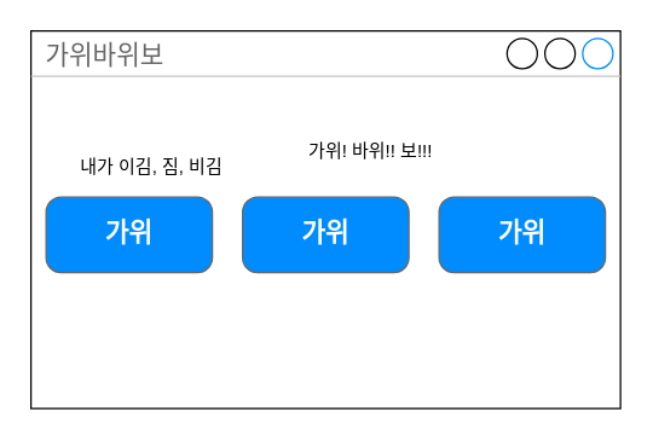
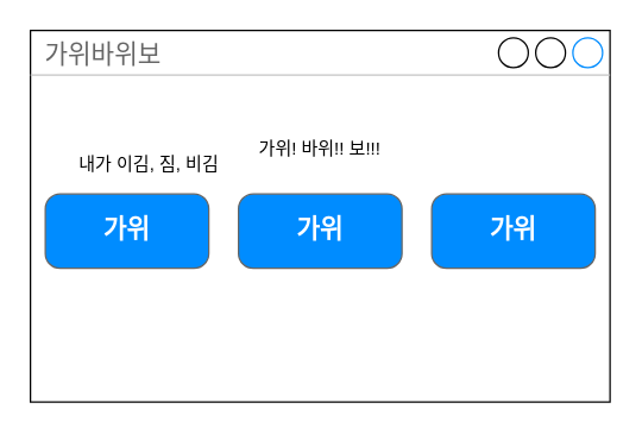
  <mxCell id="0" />
  <mxCell id="1" parent="0" />
  <mxCell id="2" value="가위바위보" style="strokeWidth=1;shadow=0;dashed=0;align=center;html=1;shape=mxgraph.mockup.containers.window;align=left;verticalAlign=top;spacingLeft=8;strokeColor2=#008cff;strokeColor3=#c4c4c4;fontColor=#666666;fillColor=#ffffff;mainText=;fontSize=17;labelBackgroundColor=none;" vertex="1" parent="1"><mxGeometry x="20" y="20" width="390" height="250" as="geometry" /></mxCell>
  <mxCell id="3" value="가위" style="strokeWidth=1;shadow=0;dashed=0;align=center;html=1;shape=mxgraph.mockup.buttons.button;strokeColor=#666666;fontColor=#ffffff;mainText=;buttonStyle=round;fontSize=17;fontStyle=1;fillColor=#008cff;whiteSpace=wrap;" vertex="1" parent="1"><mxGeometry x="30" y="130" width="110" height="50" as="geometry" /></mxCell>
- <mxCell id="4" value="가위! 바위!! 보!!!" style="text;html=1;strokeColor=none;fillColor=none;align=center;verticalAlign=middle;whiteSpace=wrap;rounded=0;" vertex="1" parent="1"><mxGeometry x="200" y="90" width="90" height="20" as="geometry" /></mxCell>
+ <mxCell id="4" value="가위! 바위!! 보!!!" style="text;html=1;strokeColor=none;fillColor=none;align=center;verticalAlign=middle;whiteSpace=wrap;rounded=0;" vertex="1" parent="1"><mxGeometry x="170" y="90" width="90" height="20" as="geometry" /></mxCell>
  <mxCell id="5" value="내가 이김, 짐, 비김" style="text;html=1;strokeColor=none;fillColor=none;align=center;verticalAlign=middle;whiteSpace=wrap;rounded=0;" vertex="1" parent="1"><mxGeometry x="45" y="100" width="110" height="20" as="geometry" /></mxCell>
  <mxCell id="6" value="가위" style="strokeWidth=1;shadow=0;dashed=0;align=center;html=1;shape=mxgraph.mockup.buttons.button;strokeColor=#666666;fontColor=#ffffff;mainText=;buttonStyle=round;fontSize=17;fontStyle=1;fillColor=#008cff;whiteSpace=wrap;" vertex="1" parent="1"><mxGeometry x="160" y="130" width="110" height="50" as="geometry" /></mxCell>
  <mxCell id="7" value="가위" style="strokeWidth=1;shadow=0;dashed=0;align=center;html=1;shape=mxgraph.mockup.buttons.button;strokeColor=#666666;fontColor=#ffffff;mainText=;buttonStyle=round;fontSize=17;fontStyle=1;fillColor=#008cff;whiteSpace=wrap;" vertex="1" parent="1"><mxGeometry x="290" y="130" width="110" height="50" as="geometry" /></mxCell>
